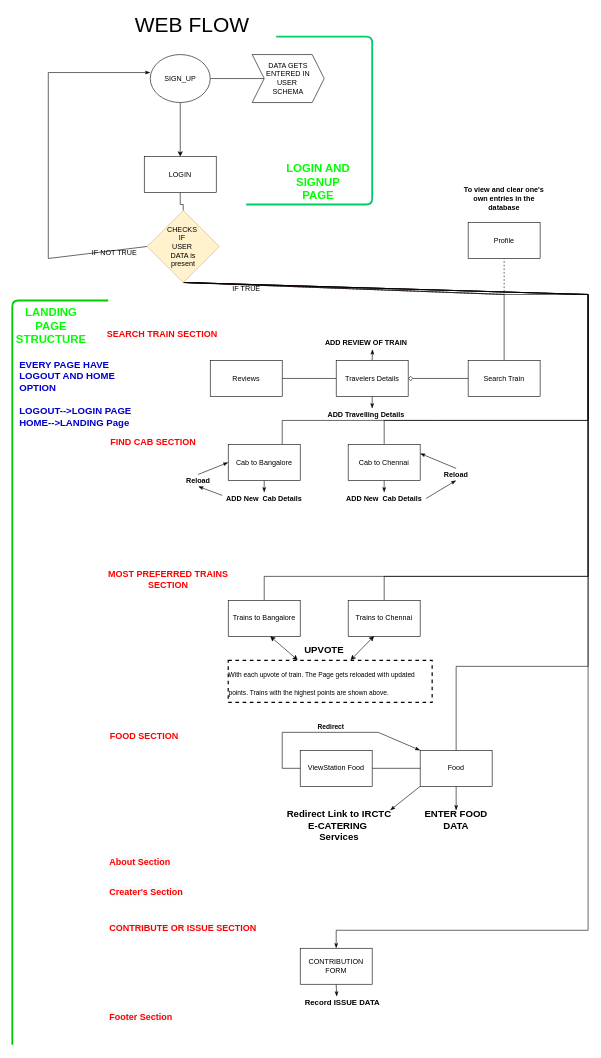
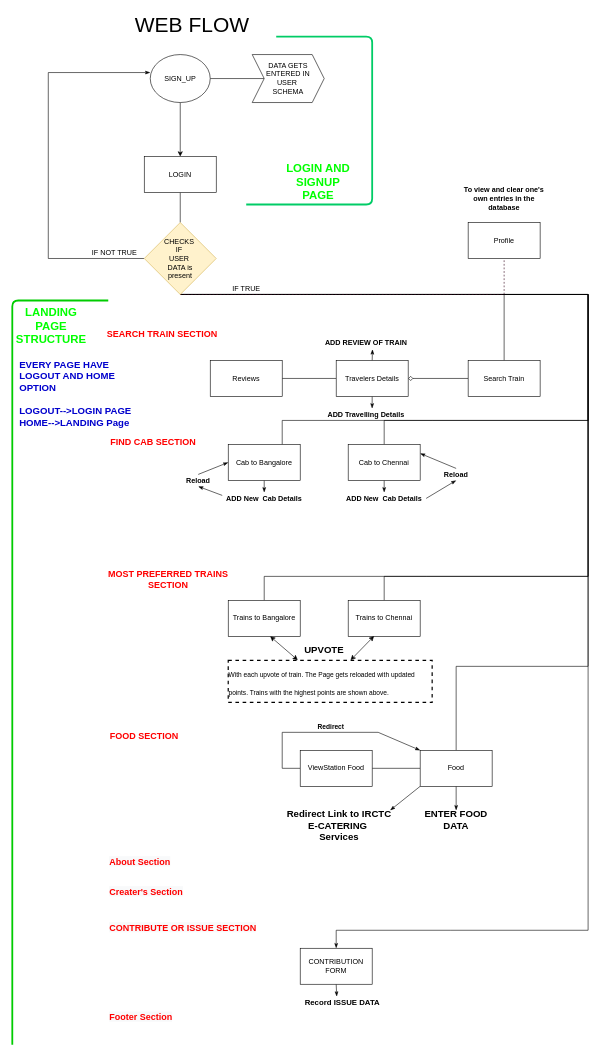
  <mxCell id="0" />
  <mxCell id="1" parent="0" />
  <mxCell id="2" value="" style="edgeStyle=orthogonalEdgeStyle;rounded=0;orthogonalLoop=1;jettySize=auto;html=1;" edge="1" parent="1" source="4" target="6"><mxGeometry relative="1" as="geometry" /></mxCell>
  <mxCell id="3" value="" style="edgeStyle=orthogonalEdgeStyle;rounded=0;orthogonalLoop=1;jettySize=auto;html=1;endArrow=none;endFill=0;" edge="1" parent="1" source="4" target="7"><mxGeometry relative="1" as="geometry" /></mxCell>
  <mxCell id="4" value="SIGN_UP" style="ellipse;whiteSpace=wrap;html=1;" vertex="1" parent="1"><mxGeometry x="250" y="90" width="100" height="80" as="geometry" /></mxCell>
  <mxCell id="5" value="" style="edgeStyle=orthogonalEdgeStyle;rounded=0;orthogonalLoop=1;jettySize=auto;html=1;endArrow=none;endFill=0;" edge="1" parent="1" source="6" target="17"><mxGeometry relative="1" as="geometry" /></mxCell>
  <mxCell id="6" value="LOGIN" style="whiteSpace=wrap;html=1;" vertex="1" parent="1"><mxGeometry x="240" y="260" width="120" height="60" as="geometry" /></mxCell>
  <mxCell id="7" value="DATA GETS ENTERED IN &lt;br&gt;USER&amp;nbsp;&lt;br&gt;SCHEMA" style="shape=step;perimeter=stepPerimeter;whiteSpace=wrap;html=1;fixedSize=1;" vertex="1" parent="1"><mxGeometry x="420" y="90" width="120" height="80" as="geometry" /></mxCell>
  <mxCell id="8" value="" style="rounded=0;orthogonalLoop=1;jettySize=auto;html=1;endArrow=none;endFill=0;exitX=0.5;exitY=1;exitDx=0;exitDy=0;" edge="1" parent="1" source="17" target="19"><mxGeometry relative="1" as="geometry"><Array as="points"><mxPoint x="840" y="490" /></Array></mxGeometry></mxCell>
  <mxCell id="9" style="edgeStyle=none;rounded=0;orthogonalLoop=1;jettySize=auto;html=1;exitX=0.5;exitY=1;exitDx=0;exitDy=0;endArrow=none;endFill=0;entryX=0.5;entryY=0;entryDx=0;entryDy=0;" edge="1" parent="1" source="17" target="23"><mxGeometry relative="1" as="geometry"><mxPoint x="750" y="740" as="targetPoint" /><Array as="points"><mxPoint x="980" y="490" /><mxPoint x="980" y="700" /><mxPoint x="640" y="700" /></Array></mxGeometry></mxCell>
  <mxCell id="10" style="edgeStyle=none;rounded=0;orthogonalLoop=1;jettySize=auto;html=1;exitX=0.5;exitY=1;exitDx=0;exitDy=0;entryX=0.75;entryY=0;entryDx=0;entryDy=0;endArrow=none;endFill=0;" edge="1" parent="1" source="17" target="21"><mxGeometry relative="1" as="geometry"><Array as="points"><mxPoint x="980" y="490" /><mxPoint x="980" y="700" /><mxPoint x="720" y="700" /><mxPoint x="470" y="700" /></Array></mxGeometry></mxCell>
  <mxCell id="11" style="edgeStyle=none;rounded=0;orthogonalLoop=1;jettySize=auto;html=1;exitX=0.5;exitY=1;exitDx=0;exitDy=0;entryX=0.5;entryY=0;entryDx=0;entryDy=0;endArrow=none;endFill=0;" edge="1" parent="1" source="17" target="34"><mxGeometry relative="1" as="geometry"><Array as="points"><mxPoint x="980" y="490" /><mxPoint x="980" y="960" /><mxPoint x="640" y="960" /></Array></mxGeometry></mxCell>
  <mxCell id="12" style="edgeStyle=none;rounded=0;orthogonalLoop=1;jettySize=auto;html=1;exitX=0.5;exitY=1;exitDx=0;exitDy=0;entryX=0.5;entryY=0;entryDx=0;entryDy=0;endArrow=none;endFill=0;" edge="1" parent="1" source="17" target="33"><mxGeometry relative="1" as="geometry"><Array as="points"><mxPoint x="980" y="490" /><mxPoint x="980" y="960" /><mxPoint x="710" y="960" /><mxPoint x="440" y="960" /></Array></mxGeometry></mxCell>
  <mxCell id="13" style="edgeStyle=none;rounded=0;orthogonalLoop=1;jettySize=auto;html=1;exitX=0.5;exitY=1;exitDx=0;exitDy=0;entryX=0.5;entryY=0;entryDx=0;entryDy=0;endArrow=none;endFill=0;" edge="1" parent="1" source="17" target="42"><mxGeometry relative="1" as="geometry"><Array as="points"><mxPoint x="980" y="490" /><mxPoint x="980" y="1110" /><mxPoint x="760" y="1110" /></Array></mxGeometry></mxCell>
  <mxCell id="14" style="edgeStyle=none;rounded=0;orthogonalLoop=1;jettySize=auto;html=1;exitX=0;exitY=0.5;exitDx=0;exitDy=0;entryX=0;entryY=0.375;entryDx=0;entryDy=0;entryPerimeter=0;endArrow=classicThin;endFill=1;" edge="1" parent="1" source="17" target="4"><mxGeometry relative="1" as="geometry"><Array as="points"><mxPoint x="80" y="430" /><mxPoint x="80" y="120" /></Array></mxGeometry></mxCell>
  <mxCell id="15" style="edgeStyle=none;rounded=0;orthogonalLoop=1;jettySize=auto;html=1;exitX=0.5;exitY=1;exitDx=0;exitDy=0;entryX=0.5;entryY=0;entryDx=0;entryDy=0;endArrow=classicThin;endFill=1;" edge="1" parent="1" source="17" target="64"><mxGeometry relative="1" as="geometry"><Array as="points"><mxPoint x="840" y="490" /><mxPoint x="980" y="490" /><mxPoint x="980" y="1110" /><mxPoint x="980" y="1550" /><mxPoint x="750" y="1550" /><mxPoint x="560" y="1550" /></Array></mxGeometry></mxCell>
  <mxCell id="16" style="edgeStyle=none;rounded=0;orthogonalLoop=1;jettySize=auto;html=1;exitX=0.5;exitY=1;exitDx=0;exitDy=0;entryX=0.5;entryY=1;entryDx=0;entryDy=0;endArrow=none;endFill=0;strokeColor=#33001A;dashed=1;" edge="1" parent="1" source="17" target="71"><mxGeometry relative="1" as="geometry"><Array as="points"><mxPoint x="840" y="490" /></Array></mxGeometry></mxCell>
- <mxCell id="17" value="CHECKS&amp;nbsp;&lt;br&gt;IF&amp;nbsp;&lt;br&gt;USER&amp;nbsp;&lt;br&gt;DATA is&lt;br&gt;present" style="rhombus;whiteSpace=wrap;html=1;fillColor=#fff2cc;strokeColor=#d6b656;" vertex="1" parent="1"><mxGeometry x="245" y="350" width="120" height="120" as="geometry" /></mxCell>
+ <mxCell id="17" value="CHECKS&amp;nbsp;&lt;br&gt;IF&amp;nbsp;&lt;br&gt;USER&amp;nbsp;&lt;br&gt;DATA is&lt;br&gt;present" style="rhombus;whiteSpace=wrap;html=1;fillColor=#fff2cc;strokeColor=#d6b656;" vertex="1" parent="1"><mxGeometry x="240" y="370" width="120" height="120" as="geometry" /></mxCell>
  <mxCell id="18" value="" style="edgeStyle=none;rounded=0;orthogonalLoop=1;jettySize=auto;html=1;endArrow=diamond;endFill=0;" edge="1" parent="1" source="19" target="28"><mxGeometry relative="1" as="geometry" /></mxCell>
  <mxCell id="19" value="Search Train" style="whiteSpace=wrap;html=1;" vertex="1" parent="1"><mxGeometry x="780" y="600" width="120" height="60" as="geometry" /></mxCell>
  <mxCell id="20" style="edgeStyle=none;rounded=0;orthogonalLoop=1;jettySize=auto;html=1;exitX=0.5;exitY=1;exitDx=0;exitDy=0;entryX=0.5;entryY=0;entryDx=0;entryDy=0;endArrow=classicThin;endFill=1;" edge="1" parent="1" source="21" target="55"><mxGeometry relative="1" as="geometry" /></mxCell>
  <mxCell id="21" value="Cab to Bangalore" style="whiteSpace=wrap;html=1;" vertex="1" parent="1"><mxGeometry x="380" y="740" width="120" height="60" as="geometry" /></mxCell>
  <mxCell id="22" style="edgeStyle=none;rounded=0;orthogonalLoop=1;jettySize=auto;html=1;exitX=0.5;exitY=1;exitDx=0;exitDy=0;entryX=0.5;entryY=0;entryDx=0;entryDy=0;endArrow=classicThin;endFill=1;" edge="1" parent="1" source="23" target="53"><mxGeometry relative="1" as="geometry" /></mxCell>
  <mxCell id="23" value="Cab to Chennai" style="whiteSpace=wrap;html=1;" vertex="1" parent="1"><mxGeometry x="580" y="740" width="120" height="60" as="geometry" /></mxCell>
  <mxCell id="24" value="&lt;font style=&quot;font-size: 15px;&quot;&gt;SEARCH TRAIN SECTION&lt;/font&gt;" style="text;html=1;align=center;verticalAlign=middle;whiteSpace=wrap;rounded=0;fontColor=#FF0000;fontStyle=1;fontSize=15;" vertex="1" parent="1"><mxGeometry x="160" y="530" width="220" height="50" as="geometry" /></mxCell>
  <mxCell id="25" value="" style="edgeStyle=none;rounded=0;orthogonalLoop=1;jettySize=auto;html=1;endArrow=none;endFill=0;" edge="1" parent="1" source="28" target="29"><mxGeometry relative="1" as="geometry" /></mxCell>
  <mxCell id="26" style="edgeStyle=none;rounded=0;orthogonalLoop=1;jettySize=auto;html=1;exitX=0.5;exitY=0;exitDx=0;exitDy=0;entryX=0.575;entryY=1.078;entryDx=0;entryDy=0;entryPerimeter=0;endArrow=classicThin;endFill=1;" edge="1" parent="1" source="28" target="49"><mxGeometry relative="1" as="geometry" /></mxCell>
  <mxCell id="27" style="edgeStyle=none;rounded=0;orthogonalLoop=1;jettySize=auto;html=1;exitX=0.5;exitY=1;exitDx=0;exitDy=0;entryX=0.571;entryY=0;entryDx=0;entryDy=0;entryPerimeter=0;endArrow=classicThin;endFill=1;" edge="1" parent="1" source="28" target="50"><mxGeometry relative="1" as="geometry" /></mxCell>
  <mxCell id="28" value="Travelers Details" style="whiteSpace=wrap;html=1;" vertex="1" parent="1"><mxGeometry x="560" y="600" width="120" height="60" as="geometry" /></mxCell>
  <mxCell id="29" value="Reviews" style="whiteSpace=wrap;html=1;" vertex="1" parent="1"><mxGeometry x="350" y="600" width="120" height="60" as="geometry" /></mxCell>
  <mxCell id="30" value="&lt;font style=&quot;font-size: 15px;&quot;&gt;FIND CAB SECTION&lt;/font&gt;" style="text;html=1;align=center;verticalAlign=middle;whiteSpace=wrap;rounded=0;fontColor=#FF0000;fontStyle=1;fontSize=15;" vertex="1" parent="1"><mxGeometry x="145" y="710" width="220" height="50" as="geometry" /></mxCell>
  <mxCell id="31" value="&lt;font style=&quot;font-size: 35px&quot;&gt;WEB FLOW&lt;/font&gt;" style="text;html=1;strokeColor=none;fillColor=none;align=center;verticalAlign=middle;whiteSpace=wrap;rounded=0;strokeWidth=5;" vertex="1" parent="1"><mxGeometry x="190" y="20" width="260" height="40" as="geometry" /></mxCell>
  <mxCell id="32" value="&lt;font style=&quot;font-size: 15px;&quot;&gt;MOST PREFERRED TRAINS SECTION&lt;/font&gt;" style="text;html=1;align=center;verticalAlign=middle;whiteSpace=wrap;rounded=0;fontColor=#FF0000;fontStyle=1;fontSize=15;" vertex="1" parent="1"><mxGeometry x="170" y="940" width="220" height="50" as="geometry" /></mxCell>
  <mxCell id="33" value="Trains to Bangalore" style="whiteSpace=wrap;html=1;" vertex="1" parent="1"><mxGeometry x="380" y="1000" width="120" height="60" as="geometry" /></mxCell>
  <mxCell id="34" value="Trains to Chennai" style="whiteSpace=wrap;html=1;" vertex="1" parent="1"><mxGeometry x="580" y="1000" width="120" height="60" as="geometry" /></mxCell>
  <mxCell id="35" value="&lt;br&gt;&lt;font style=&quot;font-size: 16px&quot;&gt;&lt;b&gt;UPVOTE&lt;br&gt;&lt;/b&gt;&lt;/font&gt;" style="text;html=1;strokeColor=none;fillColor=none;align=center;verticalAlign=middle;whiteSpace=wrap;rounded=0;" vertex="1" parent="1"><mxGeometry x="490" y="1060" width="100" height="30" as="geometry" /></mxCell>
  <mxCell id="36" value="&lt;h1 style=&quot;font-family: &amp;#34;helvetica&amp;#34; ; text-align: left&quot;&gt;&lt;span style=&quot;font-weight: normal ; line-height: 1.2px&quot;&gt;&lt;font style=&quot;font-size: 11px&quot;&gt;With each upvote of train. The Page gets reloaded with updated points. Trains with the highest points are shown above.&lt;/font&gt;&lt;/span&gt;&lt;/h1&gt;" style="rounded=0;whiteSpace=wrap;html=1;strokeWidth=2;dashed=1;" vertex="1" parent="1"><mxGeometry x="380" y="1100" width="340" height="70" as="geometry" /></mxCell>
  <mxCell id="37" value="" style="endArrow=classic;startArrow=classic;html=1;exitX=0.341;exitY=-0.006;exitDx=0;exitDy=0;exitPerimeter=0;" edge="1" parent="1" source="36"><mxGeometry width="50" height="50" relative="1" as="geometry"><mxPoint x="400" y="1110" as="sourcePoint" /><mxPoint x="450" y="1060" as="targetPoint" /></mxGeometry></mxCell>
  <mxCell id="38" value="" style="endArrow=classic;startArrow=classic;html=1;exitX=0.6;exitY=-0.006;exitDx=0;exitDy=0;exitPerimeter=0;entryX=0.359;entryY=0.993;entryDx=0;entryDy=0;entryPerimeter=0;" edge="1" parent="1" source="36" target="34"><mxGeometry width="50" height="50" relative="1" as="geometry"><mxPoint x="510" y="1100" as="sourcePoint" /><mxPoint x="460" y="1070" as="targetPoint" /></mxGeometry></mxCell>
  <mxCell id="39" style="edgeStyle=none;rounded=0;orthogonalLoop=1;jettySize=auto;html=1;exitX=0;exitY=0.5;exitDx=0;exitDy=0;entryX=1;entryY=0.5;entryDx=0;entryDy=0;endArrow=none;endFill=0;" edge="1" parent="1" source="42" target="46"><mxGeometry relative="1" as="geometry" /></mxCell>
  <mxCell id="40" style="edgeStyle=none;rounded=0;orthogonalLoop=1;jettySize=auto;html=1;exitX=0.5;exitY=1;exitDx=0;exitDy=0;entryX=0.5;entryY=0;entryDx=0;entryDy=0;endArrow=classicThin;endFill=1;" edge="1" parent="1" source="42" target="47"><mxGeometry relative="1" as="geometry" /></mxCell>
  <mxCell id="41" style="edgeStyle=none;rounded=0;orthogonalLoop=1;jettySize=auto;html=1;exitX=0;exitY=1;exitDx=0;exitDy=0;endArrow=classicThin;endFill=1;" edge="1" parent="1" source="42"><mxGeometry relative="1" as="geometry"><mxPoint x="650" y="1350" as="targetPoint" /></mxGeometry></mxCell>
  <mxCell id="42" value="Food" style="rounded=0;whiteSpace=wrap;html=1;strokeColor=#000000;strokeWidth=1;" vertex="1" parent="1"><mxGeometry x="700" y="1250" width="120" height="60" as="geometry" /></mxCell>
  <mxCell id="43" value="&lt;font style=&quot;font-size: 15px;&quot;&gt;FOOD SECTION&lt;/font&gt;" style="text;html=1;align=center;verticalAlign=middle;whiteSpace=wrap;rounded=0;fontColor=#FF0000;fontStyle=1;fontSize=15;" vertex="1" parent="1"><mxGeometry x="130" y="1200" width="220" height="50" as="geometry" /></mxCell>
  <mxCell id="44" style="edgeStyle=none;rounded=0;orthogonalLoop=1;jettySize=auto;html=1;exitX=0;exitY=0.5;exitDx=0;exitDy=0;entryX=0;entryY=0;entryDx=0;entryDy=0;endArrow=classicThin;endFill=1;" edge="1" parent="1" source="46" target="42"><mxGeometry relative="1" as="geometry"><Array as="points"><mxPoint x="470" y="1280" /><mxPoint x="470" y="1220" /><mxPoint x="630" y="1220" /></Array></mxGeometry></mxCell>
  <mxCell id="45" value="&lt;b&gt;Redirect&lt;/b&gt;" style="edgeLabel;html=1;align=center;verticalAlign=middle;resizable=0;points=[];" vertex="1" connectable="0" parent="44"><mxGeometry x="-0.088" y="4" relative="1" as="geometry"><mxPoint x="21" y="-6" as="offset" /></mxGeometry></mxCell>
  <mxCell id="46" value="ViewStation Food" style="rounded=0;whiteSpace=wrap;html=1;strokeColor=#000000;strokeWidth=1;" vertex="1" parent="1"><mxGeometry x="500" y="1250" width="120" height="60" as="geometry" /></mxCell>
  <mxCell id="47" value="&lt;font style=&quot;font-size: 16px&quot;&gt;&lt;b&gt;ENTER FOOD DATA&lt;br&gt;&lt;/b&gt;&lt;/font&gt;" style="text;html=1;strokeColor=none;fillColor=none;align=center;verticalAlign=middle;whiteSpace=wrap;rounded=0;" vertex="1" parent="1"><mxGeometry x="690" y="1350" width="140" height="30" as="geometry" /></mxCell>
  <mxCell id="48" value="&lt;font style=&quot;font-size: 16px&quot;&gt;&lt;b&gt;Redirect Link to IRCTC E-CATERING&amp;nbsp;&lt;br&gt;Services&lt;br&gt;&lt;/b&gt;&lt;/font&gt;" style="text;html=1;strokeColor=none;fillColor=none;align=center;verticalAlign=middle;whiteSpace=wrap;rounded=0;" vertex="1" parent="1"><mxGeometry x="470" y="1360" width="190" height="30" as="geometry" /></mxCell>
  <mxCell id="49" value="&lt;b&gt;ADD REVIEW OF TRAIN&lt;/b&gt;" style="text;html=1;strokeColor=none;fillColor=none;align=center;verticalAlign=middle;whiteSpace=wrap;rounded=0;" vertex="1" parent="1"><mxGeometry x="540" y="560" width="140" height="20" as="geometry" /></mxCell>
  <mxCell id="50" value="&lt;b&gt;ADD Travelling Details&lt;/b&gt;" style="text;html=1;strokeColor=none;fillColor=none;align=center;verticalAlign=middle;whiteSpace=wrap;rounded=0;" vertex="1" parent="1"><mxGeometry x="540" y="680" width="140" height="20" as="geometry" /></mxCell>
  <mxCell id="51" style="edgeStyle=none;rounded=0;orthogonalLoop=1;jettySize=auto;html=1;exitX=0.75;exitY=0;exitDx=0;exitDy=0;endArrow=classicThin;endFill=1;" edge="1" parent="1" source="49" target="49"><mxGeometry relative="1" as="geometry" /></mxCell>
  <mxCell id="52" style="edgeStyle=none;rounded=0;orthogonalLoop=1;jettySize=auto;html=1;exitX=1;exitY=0.5;exitDx=0;exitDy=0;entryX=0.5;entryY=1;entryDx=0;entryDy=0;endArrow=classicThin;endFill=1;" edge="1" parent="1" source="53" target="59"><mxGeometry relative="1" as="geometry" /></mxCell>
  <mxCell id="53" value="&lt;b&gt;ADD New&amp;nbsp; Cab Details&lt;/b&gt;" style="text;html=1;strokeColor=none;fillColor=none;align=center;verticalAlign=middle;whiteSpace=wrap;rounded=0;" vertex="1" parent="1"><mxGeometry x="570" y="820" width="140" height="20" as="geometry" /></mxCell>
  <mxCell id="54" style="edgeStyle=none;rounded=0;orthogonalLoop=1;jettySize=auto;html=1;exitX=0;exitY=0.25;exitDx=0;exitDy=0;entryX=0.5;entryY=1;entryDx=0;entryDy=0;endArrow=classicThin;endFill=1;" edge="1" parent="1" source="55" target="57"><mxGeometry relative="1" as="geometry" /></mxCell>
  <mxCell id="55" value="&lt;b&gt;ADD New&amp;nbsp; Cab Details&lt;/b&gt;" style="text;html=1;strokeColor=none;fillColor=none;align=center;verticalAlign=middle;whiteSpace=wrap;rounded=0;" vertex="1" parent="1"><mxGeometry x="370" y="820" width="140" height="20" as="geometry" /></mxCell>
  <mxCell id="56" style="edgeStyle=none;rounded=0;orthogonalLoop=1;jettySize=auto;html=1;exitX=0.5;exitY=0;exitDx=0;exitDy=0;entryX=0;entryY=0.5;entryDx=0;entryDy=0;endArrow=classicThin;endFill=1;" edge="1" parent="1" source="57" target="21"><mxGeometry relative="1" as="geometry" /></mxCell>
  <mxCell id="57" value="&lt;b&gt;Reload&lt;/b&gt;" style="text;html=1;strokeColor=none;fillColor=none;align=center;verticalAlign=middle;whiteSpace=wrap;rounded=0;" vertex="1" parent="1"><mxGeometry x="260" y="790" width="140" height="20" as="geometry" /></mxCell>
  <mxCell id="58" style="edgeStyle=none;rounded=0;orthogonalLoop=1;jettySize=auto;html=1;exitX=0.5;exitY=0;exitDx=0;exitDy=0;entryX=1;entryY=0.25;entryDx=0;entryDy=0;endArrow=classicThin;endFill=1;" edge="1" parent="1" source="59" target="23"><mxGeometry relative="1" as="geometry" /></mxCell>
  <mxCell id="59" value="&lt;b&gt;Reload&lt;/b&gt;" style="text;html=1;strokeColor=none;fillColor=none;align=center;verticalAlign=middle;whiteSpace=wrap;rounded=0;" vertex="1" parent="1"><mxGeometry x="690" y="780" width="140" height="20" as="geometry" /></mxCell>
  <mxCell id="60" value="&lt;span style=&quot;font-family: helvetica; font-size: 15px; font-style: normal; letter-spacing: normal; text-align: center; text-indent: 0px; text-transform: none; word-spacing: 0px; background-color: rgb(248, 249, 250); display: inline; float: none;&quot;&gt;About Section&lt;/span&gt;" style="text;whiteSpace=wrap;html=1;fontColor=#FF0000;fontStyle=1;fontSize=15;" vertex="1" parent="1"><mxGeometry y="1420" width="120" height="30" as="geometry" x="180" /></mxCell>
  <mxCell id="61" value="&lt;span style=&quot;font-family: helvetica; font-size: 15px; font-style: normal; letter-spacing: normal; text-align: center; text-indent: 0px; text-transform: none; word-spacing: 0px; background-color: rgb(248, 249, 250); display: inline; float: none;&quot;&gt;Creater's Section&lt;/span&gt;" style="text;whiteSpace=wrap;html=1;fontColor=#FF0000;fontStyle=1;fontSize=15;" vertex="1" parent="1"><mxGeometry y="1470" width="140" height="30" as="geometry" x="180" /></mxCell>
  <mxCell id="62" value="&lt;span style=&quot;font-family: helvetica; font-size: 15px; font-style: normal; letter-spacing: normal; text-align: center; text-indent: 0px; text-transform: none; word-spacing: 0px; background-color: rgb(248, 249, 250); display: inline; float: none;&quot;&gt;CONTRIBUTE OR ISSUE SECTION&lt;/span&gt;" style="text;whiteSpace=wrap;html=1;fontColor=#FF0000;fontStyle=1;fontSize=15;" vertex="1" parent="1"><mxGeometry y="1530" width="300" height="30" as="geometry" x="180" /></mxCell>
  <mxCell id="63" style="edgeStyle=none;rounded=0;orthogonalLoop=1;jettySize=auto;html=1;exitX=0.5;exitY=1;exitDx=0;exitDy=0;entryX=0.435;entryY=0.022;entryDx=0;entryDy=0;entryPerimeter=0;endArrow=classicThin;endFill=1;" edge="1" parent="1" source="64" target="65"><mxGeometry relative="1" as="geometry" /></mxCell>
  <mxCell id="64" value="CONTRIBUTION FORM" style="rounded=0;whiteSpace=wrap;html=1;strokeColor=#000000;strokeWidth=1;" vertex="1" parent="1"><mxGeometry x="500" y="1580" width="120" height="60" as="geometry" /></mxCell>
  <mxCell id="65" value="&lt;b&gt;&lt;font style=&quot;font-size: 13px&quot;&gt;Record ISSUE DATA&lt;/font&gt;&lt;/b&gt;" style="text;html=1;align=center;verticalAlign=middle;resizable=0;points=[];autosize=1;" vertex="1" parent="1"><mxGeometry x="500" y="1660" width="140" height="20" as="geometry" /></mxCell>
  <mxCell id="66" value="IF NOT TRUE" style="text;html=1;align=center;verticalAlign=middle;resizable=0;points=[];autosize=1;" vertex="1" parent="1"><mxGeometry x="145" y="410" width="90" height="20" as="geometry" /></mxCell>
  <mxCell id="67" value="IF TRUE" style="text;html=1;align=center;verticalAlign=middle;resizable=0;points=[];autosize=1;" vertex="1" parent="1"><mxGeometry x="380" y="470" width="60" height="20" as="geometry" /></mxCell>
  <mxCell id="68" value="" style="endArrow=none;html=1;strokeColor=#00CC00;strokeWidth=3;" edge="1" parent="1"><mxGeometry width="50" height="50" relative="1" as="geometry"><mxPoint x="20" y="1740.889" as="sourcePoint" /><mxPoint y="500" as="targetPoint" x="180" /><Array as="points"><mxPoint x="20" y="640" /><mxPoint x="20" y="500" /></Array></mxGeometry></mxCell>
  <mxCell id="69" value="&lt;span style=&quot;font-family: helvetica; font-size: 15px; font-style: normal; letter-spacing: normal; text-align: center; text-indent: 0px; text-transform: none; word-spacing: 0px; background-color: rgb(248, 249, 250); display: inline; float: none;&quot;&gt;Footer Section&lt;/span&gt;" style="text;whiteSpace=wrap;html=1;fontColor=#FF0000;fontStyle=1;fontSize=15;" vertex="1" parent="1"><mxGeometry y="1679" width="140" height="30" as="geometry" x="180" /></mxCell>
  <mxCell id="70" value="&lt;font style=&quot;font-size: 19px&quot; color=&quot;#00ff00&quot;&gt;&lt;b&gt;LANDING PAGE STRUCTURE&lt;/b&gt;&lt;/font&gt;" style="text;html=1;strokeColor=none;fillColor=none;align=center;verticalAlign=middle;whiteSpace=wrap;rounded=0;" vertex="1" parent="1"><mxGeometry x="25" y="505" width="120" height="75" as="geometry" /></mxCell>
  <mxCell id="71" value="Profile" style="whiteSpace=wrap;html=1;" vertex="1" parent="1"><mxGeometry x="780" y="370" width="120" height="60" as="geometry" /></mxCell>
  <mxCell id="72" value="&lt;b&gt;To view and clear one's own entries in the database&lt;/b&gt;" style="text;html=1;strokeColor=none;fillColor=none;align=center;verticalAlign=middle;whiteSpace=wrap;rounded=0;" vertex="1" parent="1"><mxGeometry x="770" y="320" width="140" height="20" as="geometry" /></mxCell>
  <mxCell id="73" value="" style="endArrow=none;html=1;strokeColor=#00CC66;strokeWidth=3;" edge="1" parent="1"><mxGeometry width="50" height="50" relative="1" as="geometry"><mxPoint x="410" y="340" as="sourcePoint" /><mxPoint x="460" y="60" as="targetPoint" /><Array as="points"><mxPoint x="620" y="340" /><mxPoint x="620" y="60" /></Array></mxGeometry></mxCell>
  <mxCell id="74" value="&lt;font style=&quot;font-size: 19px&quot; color=&quot;#00ff00&quot;&gt;&lt;b&gt;LOGIN AND SIGNUP PAGE&lt;/b&gt;&lt;/font&gt;" style="text;html=1;strokeColor=none;fillColor=none;align=center;verticalAlign=middle;whiteSpace=wrap;rounded=0;" vertex="1" parent="1"><mxGeometry x="470" y="265" width="120" height="75" as="geometry" /></mxCell>
  <mxCell id="75" value="EVERY PAGE HAVE&amp;nbsp;&lt;br style=&quot;font-size: 16px;&quot;&gt;LOGOUT AND HOME&amp;nbsp;&lt;br style=&quot;font-size: 16px;&quot;&gt;OPTION&lt;br style=&quot;font-size: 16px;&quot;&gt;&lt;br style=&quot;font-size: 16px;&quot;&gt;LOGOUT--&amp;gt;LOGIN PAGE&lt;br style=&quot;font-size: 16px;&quot;&gt;HOME--&amp;gt;LANDING Page" style="text;html=1;align=left;verticalAlign=middle;resizable=0;points=[];autosize=1;fontSize=16;fontColor=#0000CC;fontStyle=1" vertex="1" parent="1"><mxGeometry x="30" y="595" width="200" height="120" as="geometry" /></mxCell>
